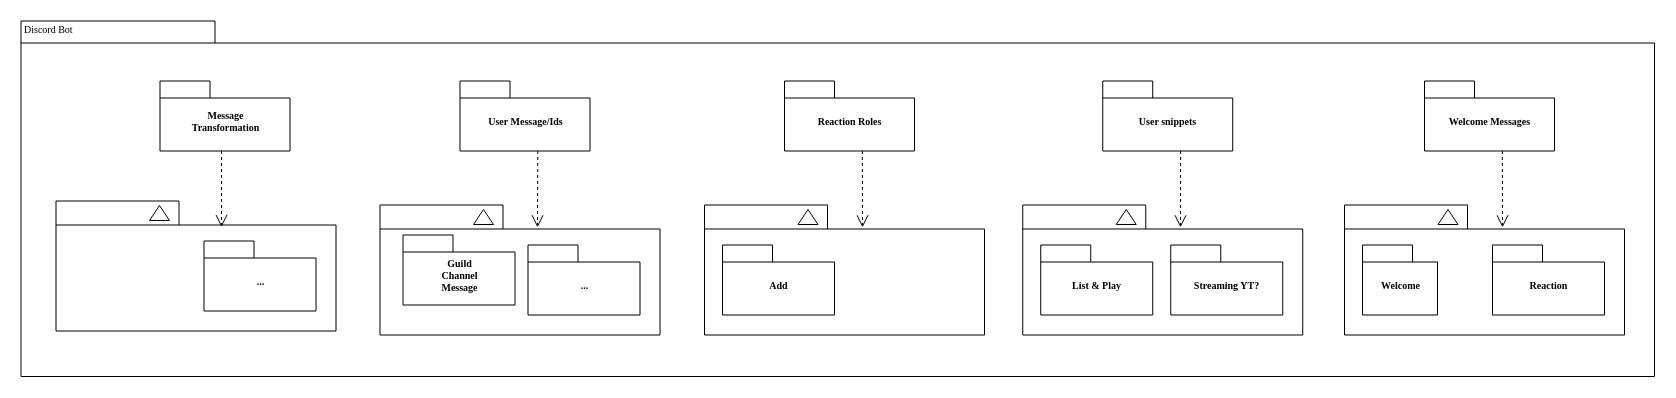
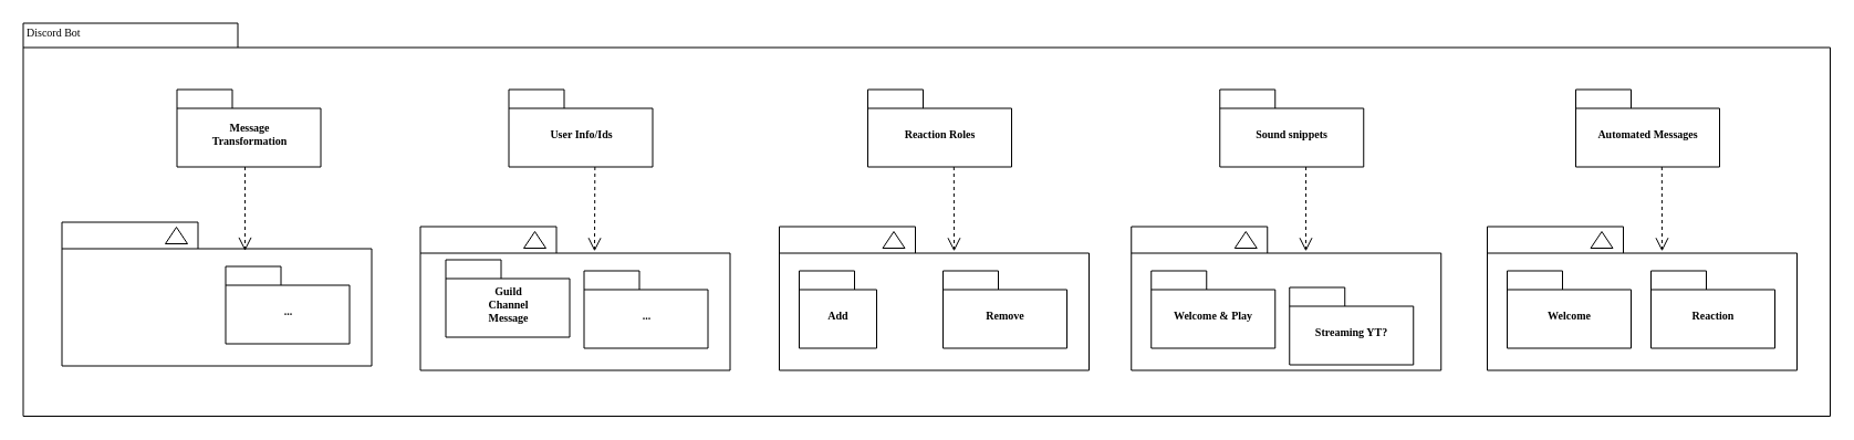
  <mxCell id="0" />
  <mxCell id="1" parent="0" />
  <mxCell id="2" value="" style="shape=folder;fontStyle=1;spacingTop=10;tabWidth=194;tabHeight=22;tabPosition=left;html=1;rounded=0;shadow=0;comic=0;labelBackgroundColor=none;strokeWidth=1;fillColor=none;fontFamily=Verdana;fontSize=10;align=center;" parent="1" vertex="1"><mxGeometry x="20.5" y="20.5" width="1633.5" height="355.5" as="geometry" /></mxCell>
  <mxCell id="3" value="" style="group" parent="1" vertex="1" connectable="0"><mxGeometry x="159.5" y="80.5" width="130" height="70" as="geometry" /></mxCell>
  <mxCell id="4" value="Message&lt;br&gt;Transformation" style="shape=folder;fontStyle=1;spacingTop=10;tabWidth=50;tabHeight=17;tabPosition=left;html=1;rounded=0;shadow=0;comic=0;labelBackgroundColor=none;strokeWidth=1;fontFamily=Verdana;fontSize=10;align=center;" parent="3" vertex="1"><mxGeometry width="130" height="70" as="geometry" /></mxCell>
  <mxCell id="5" value="" style="group" parent="1" vertex="1" connectable="0"><mxGeometry x="459.5" y="80.5" width="130" height="70" as="geometry" /></mxCell>
- <mxCell id="6" value="User Message/Ids" style="shape=folder;fontStyle=1;spacingTop=10;tabWidth=50;tabHeight=17;tabPosition=left;html=1;rounded=0;shadow=0;comic=0;labelBackgroundColor=none;strokeWidth=1;fontFamily=Verdana;fontSize=10;align=center;" parent="5" vertex="1"><mxGeometry width="130" height="70" as="geometry" /></mxCell>
+ <mxCell id="6" value="User Info/Ids" style="shape=folder;fontStyle=1;spacingTop=10;tabWidth=50;tabHeight=17;tabPosition=left;html=1;rounded=0;shadow=0;comic=0;labelBackgroundColor=none;strokeWidth=1;fontFamily=Verdana;fontSize=10;align=center;" parent="5" vertex="1"><mxGeometry width="130" height="70" as="geometry" /></mxCell>
  <mxCell id="7" value="" style="group" parent="1" vertex="1" connectable="0"><mxGeometry x="55.5" y="200.5" width="280" height="130" as="geometry" /></mxCell>
  <mxCell id="8" value="" style="shape=folder;fontStyle=1;spacingTop=10;tabWidth=123;tabHeight=24;tabPosition=left;html=1;rounded=0;shadow=0;comic=0;labelBackgroundColor=none;strokeWidth=1;fontFamily=Verdana;fontSize=10;align=center;" parent="7" vertex="1"><mxGeometry width="280" height="130" as="geometry" /></mxCell>
  <mxCell id="9" value="" style="triangle;whiteSpace=wrap;html=1;rounded=0;shadow=0;comic=0;labelBackgroundColor=none;strokeWidth=1;fontFamily=Verdana;fontSize=10;align=center;rotation=-90;" parent="7" vertex="1"><mxGeometry x="96" y="2" width="15" height="20" as="geometry" /></mxCell>
  <mxCell id="10" value="&lt;div&gt;...&lt;/div&gt;" style="shape=folder;fontStyle=1;spacingTop=10;tabWidth=50;tabHeight=17;tabPosition=left;html=1;rounded=0;shadow=0;comic=0;labelBackgroundColor=none;strokeWidth=1;fontFamily=Verdana;fontSize=10;align=center;" parent="7" vertex="1"><mxGeometry x="148" y="40" width="112" height="70" as="geometry" /></mxCell>
  <mxCell id="11" value="" style="group" parent="1" vertex="1" connectable="0"><mxGeometry x="379.5" y="204.5" width="280" height="130" as="geometry" /></mxCell>
  <mxCell id="12" value="" style="shape=folder;fontStyle=1;spacingTop=10;tabWidth=123;tabHeight=24;tabPosition=left;html=1;rounded=0;shadow=0;comic=0;labelBackgroundColor=none;strokeWidth=1;fontFamily=Verdana;fontSize=10;align=center;" parent="11" vertex="1"><mxGeometry width="280" height="130" as="geometry" /></mxCell>
  <mxCell id="13" value="" style="triangle;whiteSpace=wrap;html=1;rounded=0;shadow=0;comic=0;labelBackgroundColor=none;strokeWidth=1;fontFamily=Verdana;fontSize=10;align=center;rotation=-90;" parent="11" vertex="1"><mxGeometry x="96" y="2" width="15" height="20" as="geometry" /></mxCell>
  <mxCell id="14" value="Guild&lt;br&gt;Channel&lt;br&gt;Message" style="shape=folder;fontStyle=1;spacingTop=10;tabWidth=50;tabHeight=17;tabPosition=left;html=1;rounded=0;shadow=0;comic=0;labelBackgroundColor=none;strokeWidth=1;fontFamily=Verdana;fontSize=10;align=center;" parent="11" vertex="1"><mxGeometry x="23" y="30" width="112" height="70" as="geometry" /></mxCell>
  <mxCell id="15" value="..." style="shape=folder;fontStyle=1;spacingTop=10;tabWidth=50;tabHeight=17;tabPosition=left;html=1;rounded=0;shadow=0;comic=0;labelBackgroundColor=none;strokeWidth=1;fontFamily=Verdana;fontSize=10;align=center;" parent="11" vertex="1"><mxGeometry x="148" y="40" width="112" height="70" as="geometry" /></mxCell>
  <mxCell id="16" style="rounded=0;html=1;dashed=1;labelBackgroundColor=none;startFill=0;endArrow=open;endFill=0;endSize=10;fontFamily=Verdana;fontSize=10;entryX=0.592;entryY=0.2;entryPerimeter=0;edgeStyle=elbowEdgeStyle;" parent="1" source="4" target="8" edge="1"><mxGeometry relative="1" as="geometry" /></mxCell>
  <mxCell id="17" style="rounded=0;html=1;dashed=1;labelBackgroundColor=none;startFill=0;endArrow=open;endFill=0;endSize=10;fontFamily=Verdana;fontSize=10;entryX=0.592;entryY=0.2;entryPerimeter=0;edgeStyle=elbowEdgeStyle;" parent="1" edge="1"><mxGeometry relative="1" as="geometry"><mxPoint x="537.328" y="150.5" as="sourcePoint" /><mxPoint x="537.328" y="226.845" as="targetPoint" /></mxGeometry></mxCell>
  <mxCell id="18" value="Discord Bot" style="text;html=1;align=left;verticalAlign=top;spacingTop=-4;fontSize=10;fontFamily=Verdana" parent="1" vertex="1"><mxGeometry x="21.5" y="20.5" width="130" height="20" as="geometry" /></mxCell>
  <mxCell id="19" value="Reaction Roles" style="shape=folder;fontStyle=1;spacingTop=10;tabWidth=50;tabHeight=17;tabPosition=left;html=1;rounded=0;shadow=0;comic=0;labelBackgroundColor=none;strokeWidth=1;fontFamily=Verdana;fontSize=10;align=center;" vertex="1" parent="1"><mxGeometry x="784" y="80.5" width="130" height="70" as="geometry" /></mxCell>
  <mxCell id="20" value="" style="group" vertex="1" connectable="0" parent="1"><mxGeometry x="704" y="204.5" width="280" height="130" as="geometry" /></mxCell>
  <mxCell id="21" value="" style="shape=folder;fontStyle=1;spacingTop=10;tabWidth=123;tabHeight=24;tabPosition=left;html=1;rounded=0;shadow=0;comic=0;labelBackgroundColor=none;strokeWidth=1;fontFamily=Verdana;fontSize=10;align=center;" vertex="1" parent="20"><mxGeometry width="280" height="130" as="geometry" /></mxCell>
  <mxCell id="22" value="" style="triangle;whiteSpace=wrap;html=1;rounded=0;shadow=0;comic=0;labelBackgroundColor=none;strokeWidth=1;fontFamily=Verdana;fontSize=10;align=center;rotation=-90;" vertex="1" parent="20"><mxGeometry x="96" y="2" width="15" height="20" as="geometry" /></mxCell>
- <mxCell id="23" value="Add" style="shape=folder;fontStyle=1;spacingTop=10;tabWidth=50;tabHeight=17;tabPosition=left;html=1;rounded=0;shadow=0;comic=0;labelBackgroundColor=none;strokeWidth=1;fontFamily=Verdana;fontSize=10;align=center;" vertex="1" parent="20"><mxGeometry x="18" y="40" width="112" height="70" as="geometry" /></mxCell>
+ <mxCell id="23" value="Add" style="shape=folder;fontStyle=1;spacingTop=10;tabWidth=50;tabHeight=17;tabPosition=left;html=1;rounded=0;shadow=0;comic=0;labelBackgroundColor=none;strokeWidth=1;fontFamily=Verdana;fontSize=10;align=center;" vertex="1" parent="20"><mxGeometry x="18" y="40" width="70" height="70" as="geometry" /></mxCell>
+ <mxCell id="24" value="Remove" style="shape=folder;fontStyle=1;spacingTop=10;tabWidth=50;tabHeight=17;tabPosition=left;html=1;rounded=0;shadow=0;comic=0;labelBackgroundColor=none;strokeWidth=1;fontFamily=Verdana;fontSize=10;align=center;" vertex="1" parent="20"><mxGeometry x="148" y="40" width="112" height="70" as="geometry" /></mxCell>
  <mxCell id="25" style="rounded=0;html=1;dashed=1;labelBackgroundColor=none;startFill=0;endArrow=open;endFill=0;endSize=10;fontFamily=Verdana;fontSize=10;entryX=0.592;entryY=0.2;entryPerimeter=0;edgeStyle=elbowEdgeStyle;" edge="1" parent="1"><mxGeometry relative="1" as="geometry"><mxPoint x="861.828" y="150.5" as="sourcePoint" /><mxPoint x="861.828" y="226.845" as="targetPoint" /></mxGeometry></mxCell>
- <mxCell id="26" value="User snippets" style="shape=folder;fontStyle=1;spacingTop=10;tabWidth=50;tabHeight=17;tabPosition=left;html=1;rounded=0;shadow=0;comic=0;labelBackgroundColor=none;strokeWidth=1;fontFamily=Verdana;fontSize=10;align=center;" vertex="1" parent="1"><mxGeometry x="1102.25" y="80.5" width="130" height="70" as="geometry" /></mxCell>
+ <mxCell id="26" value="Sound snippets" style="shape=folder;fontStyle=1;spacingTop=10;tabWidth=50;tabHeight=17;tabPosition=left;html=1;rounded=0;shadow=0;comic=0;labelBackgroundColor=none;strokeWidth=1;fontFamily=Verdana;fontSize=10;align=center;" vertex="1" parent="1"><mxGeometry x="1102.25" y="80.5" width="130" height="70" as="geometry" /></mxCell>
  <mxCell id="27" value="" style="group" vertex="1" connectable="0" parent="1"><mxGeometry x="1022.25" y="204.5" width="280" height="130" as="geometry" /></mxCell>
  <mxCell id="28" value="" style="shape=folder;fontStyle=1;spacingTop=10;tabWidth=123;tabHeight=24;tabPosition=left;html=1;rounded=0;shadow=0;comic=0;labelBackgroundColor=none;strokeWidth=1;fontFamily=Verdana;fontSize=10;align=center;" vertex="1" parent="27"><mxGeometry width="280" height="130" as="geometry" /></mxCell>
  <mxCell id="29" value="" style="triangle;whiteSpace=wrap;html=1;rounded=0;shadow=0;comic=0;labelBackgroundColor=none;strokeWidth=1;fontFamily=Verdana;fontSize=10;align=center;rotation=-90;" vertex="1" parent="27"><mxGeometry x="96" y="2" width="15" height="20" as="geometry" /></mxCell>
- <mxCell id="30" value="List &amp;amp; Play" style="shape=folder;fontStyle=1;spacingTop=10;tabWidth=50;tabHeight=17;tabPosition=left;html=1;rounded=0;shadow=0;comic=0;labelBackgroundColor=none;strokeWidth=1;fontFamily=Verdana;fontSize=10;align=center;" vertex="1" parent="27"><mxGeometry x="18" y="40" width="112" height="70" as="geometry" /></mxCell>
- <mxCell id="31" value="Streaming YT?" style="shape=folder;fontStyle=1;spacingTop=10;tabWidth=50;tabHeight=17;tabPosition=left;html=1;rounded=0;shadow=0;comic=0;labelBackgroundColor=none;strokeWidth=1;fontFamily=Verdana;fontSize=10;align=center;" vertex="1" parent="27"><mxGeometry x="148" y="40" width="112" height="70" as="geometry" /></mxCell>
+ <mxCell id="30" value="Welcome &amp;amp; Play" style="shape=folder;fontStyle=1;spacingTop=10;tabWidth=50;tabHeight=17;tabPosition=left;html=1;rounded=0;shadow=0;comic=0;labelBackgroundColor=none;strokeWidth=1;fontFamily=Verdana;fontSize=10;align=center;" vertex="1" parent="27"><mxGeometry x="18" y="40" width="112" height="70" as="geometry" /></mxCell>
+ <mxCell id="31" value="Streaming YT?" style="shape=folder;fontStyle=1;spacingTop=10;tabWidth=50;tabHeight=17;tabPosition=left;html=1;rounded=0;shadow=0;comic=0;labelBackgroundColor=none;strokeWidth=1;fontFamily=Verdana;fontSize=10;align=center;" vertex="1" parent="27"><mxGeometry x="143" y="55" width="112" height="70" as="geometry" /></mxCell>
  <mxCell id="32" style="rounded=0;html=1;dashed=1;labelBackgroundColor=none;startFill=0;endArrow=open;endFill=0;endSize=10;fontFamily=Verdana;fontSize=10;entryX=0.592;entryY=0.2;entryPerimeter=0;edgeStyle=elbowEdgeStyle;" edge="1" parent="1"><mxGeometry relative="1" as="geometry"><mxPoint x="1180.078" y="150.5" as="sourcePoint" /><mxPoint x="1180.078" y="226.845" as="targetPoint" /></mxGeometry></mxCell>
- <mxCell id="33" value="Welcome Messages" style="shape=folder;fontStyle=1;spacingTop=10;tabWidth=50;tabHeight=17;tabPosition=left;html=1;rounded=0;shadow=0;comic=0;labelBackgroundColor=none;strokeWidth=1;fontFamily=Verdana;fontSize=10;align=center;" vertex="1" parent="1"><mxGeometry x="1424" y="80.5" width="130" height="70" as="geometry" /></mxCell>
+ <mxCell id="33" value="Automated Messages" style="shape=folder;fontStyle=1;spacingTop=10;tabWidth=50;tabHeight=17;tabPosition=left;html=1;rounded=0;shadow=0;comic=0;labelBackgroundColor=none;strokeWidth=1;fontFamily=Verdana;fontSize=10;align=center;" vertex="1" parent="1"><mxGeometry x="1424" y="80.5" width="130" height="70" as="geometry" /></mxCell>
  <mxCell id="34" value="" style="group" vertex="1" connectable="0" parent="1"><mxGeometry x="1344" y="204.5" width="280" height="130" as="geometry" /></mxCell>
  <mxCell id="35" value="" style="shape=folder;fontStyle=1;spacingTop=10;tabWidth=123;tabHeight=24;tabPosition=left;html=1;rounded=0;shadow=0;comic=0;labelBackgroundColor=none;strokeWidth=1;fontFamily=Verdana;fontSize=10;align=center;" vertex="1" parent="34"><mxGeometry width="280" height="130" as="geometry" /></mxCell>
  <mxCell id="36" value="" style="triangle;whiteSpace=wrap;html=1;rounded=0;shadow=0;comic=0;labelBackgroundColor=none;strokeWidth=1;fontFamily=Verdana;fontSize=10;align=center;rotation=-90;" vertex="1" parent="34"><mxGeometry x="96" y="2" width="15" height="20" as="geometry" /></mxCell>
- <mxCell id="37" value="Welcome" style="shape=folder;fontStyle=1;spacingTop=10;tabWidth=50;tabHeight=17;tabPosition=left;html=1;rounded=0;shadow=0;comic=0;labelBackgroundColor=none;strokeWidth=1;fontFamily=Verdana;fontSize=10;align=center;" vertex="1" parent="34"><mxGeometry x="18" y="40" width="75" height="70" as="geometry" /></mxCell>
+ <mxCell id="37" value="Welcome" style="shape=folder;fontStyle=1;spacingTop=10;tabWidth=50;tabHeight=17;tabPosition=left;html=1;rounded=0;shadow=0;comic=0;labelBackgroundColor=none;strokeWidth=1;fontFamily=Verdana;fontSize=10;align=center;" vertex="1" parent="34"><mxGeometry x="18" y="40" width="112" height="70" as="geometry" /></mxCell>
  <mxCell id="38" value="Reaction" style="shape=folder;fontStyle=1;spacingTop=10;tabWidth=50;tabHeight=17;tabPosition=left;html=1;rounded=0;shadow=0;comic=0;labelBackgroundColor=none;strokeWidth=1;fontFamily=Verdana;fontSize=10;align=center;" vertex="1" parent="34"><mxGeometry x="148" y="40" width="112" height="70" as="geometry" /></mxCell>
  <mxCell id="39" style="rounded=0;html=1;dashed=1;labelBackgroundColor=none;startFill=0;endArrow=open;endFill=0;endSize=10;fontFamily=Verdana;fontSize=10;entryX=0.592;entryY=0.2;entryPerimeter=0;edgeStyle=elbowEdgeStyle;" edge="1" parent="1"><mxGeometry relative="1" as="geometry"><mxPoint x="1501.828" y="150.5" as="sourcePoint" /><mxPoint x="1501.828" y="226.845" as="targetPoint" /></mxGeometry></mxCell>
